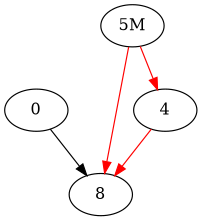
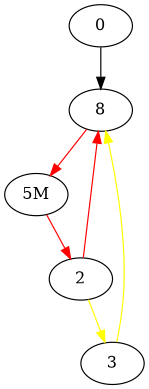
  digraph {
    edge [color=red]
    n1 [label=8]
    0
    n3 [label="5M"]
-   2 [label=4]
-   n3 -> n1
+   2
+   3
+   n1 -> n3
    0 -> n1 [color=""]
    n3 -> 2
    2 -> n1
+   2 -> 3 [color=yellow]
+   3 -> n1 [color=yellow]
  }
